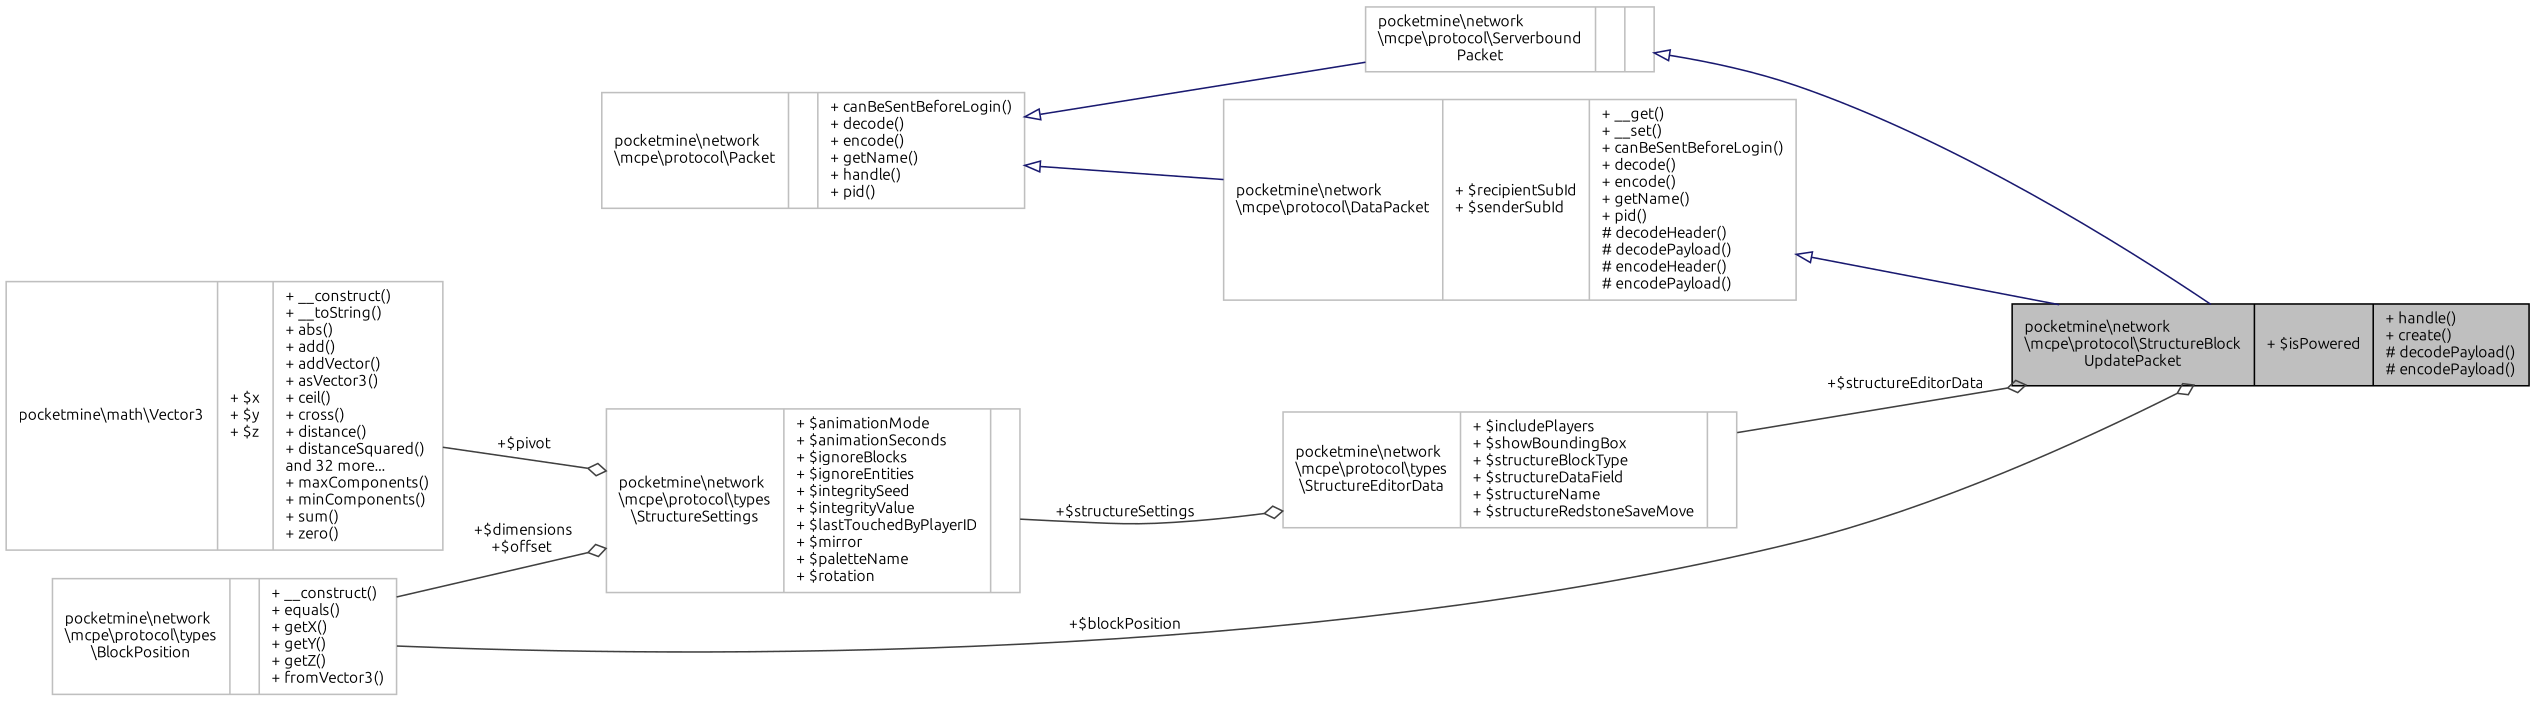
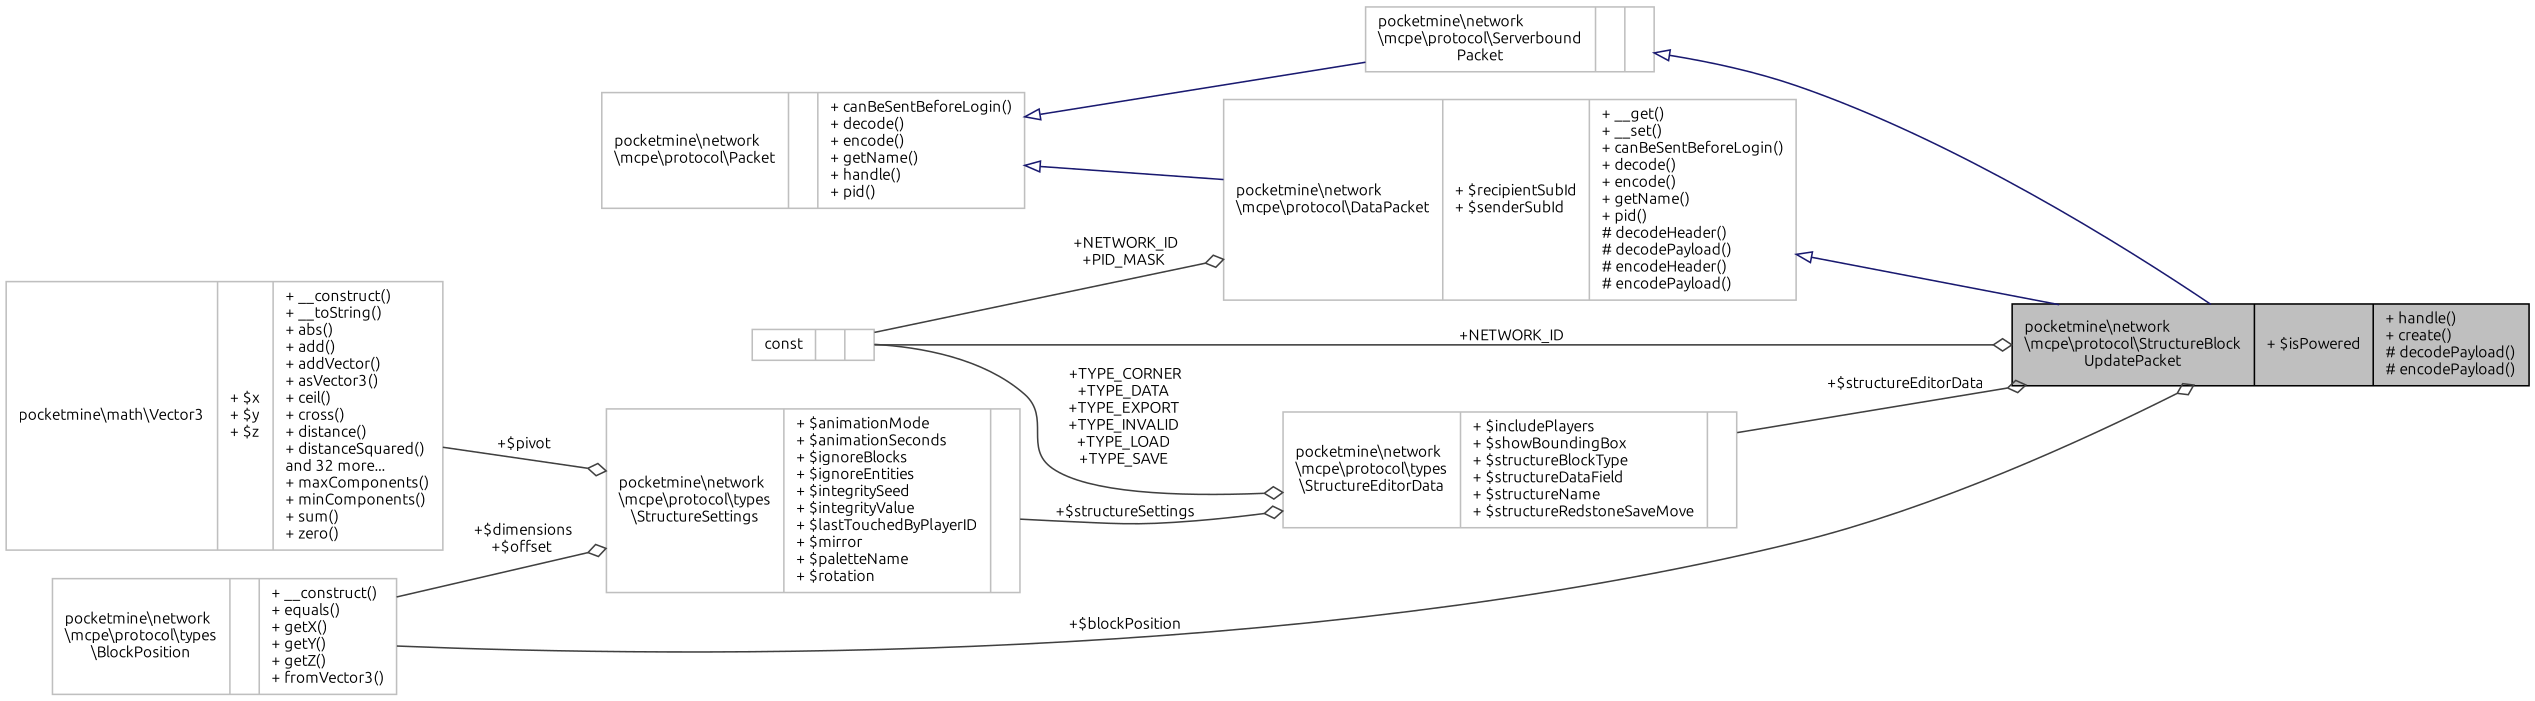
  digraph {
    rankdir=LR
    fontname=Ubuntu
    node [color=grey75 fillcolor=white fontname=Ubuntu fontsize=10 shape=record style=filled]
    edge [color=grey25 fontname=Ubuntu fontsize=10 labelfontname=Helvetica labelfontsize=10 style=solid arrowhead=odiamond]
    n1 [color=black fillcolor=grey75 fontcolor=black height=0.2 label="{pocketmine\\network\l\\mcpe\\protocol\\StructureBlock\lUpdatePacket\n|+ $isPowered\l|+ handle()\l+ create()\l# decodePayload()\l# encodePayload()\l}" width=0.4]
    n2 [height=0.2 label="{pocketmine\\network\l\\mcpe\\protocol\\DataPacket\n|+ $recipientSubId\l+ $senderSubId\l|+ __get()\l+ __set()\l+ canBeSentBeforeLogin()\l+ decode()\l+ encode()\l+ getName()\l+ pid()\l# decodeHeader()\l# decodePayload()\l# encodeHeader()\l# encodePayload()\l}" width=0.4]
    n3 [height=0.2 label="{pocketmine\\network\l\\mcpe\\protocol\\Packet\n||+ canBeSentBeforeLogin()\l+ decode()\l+ encode()\l+ getName()\l+ handle()\l+ pid()\l}" width=0.4]
    n4 [height=0.2 label="{pocketmine\\network\l\\mcpe\\protocol\\Serverbound\lPacket\n||}" width=0.4]
+   n5 [height=0.2 label="{const\n||}" width=0.4]
    n6 [height=0.2 label="{pocketmine\\network\l\\mcpe\\protocol\\types\l\\StructureEditorData\n|+ $includePlayers\l+ $showBoundingBox\l+ $structureBlockType\l+ $structureDataField\l+ $structureName\l+ $structureRedstoneSaveMove\l|}" width=0.4]
    n7 [height=0.2 label="{pocketmine\\network\l\\mcpe\\protocol\\types\l\\BlockPosition\n||+ __construct()\l+ equals()\l+ getX()\l+ getY()\l+ getZ()\l+ fromVector3()\l}" width=0.4]
    n8 [height=0.2 label="{pocketmine\\network\l\\mcpe\\protocol\\types\l\\StructureSettings\n|+ $animationMode\l+ $animationSeconds\l+ $ignoreBlocks\l+ $ignoreEntities\l+ $integritySeed\l+ $integrityValue\l+ $lastTouchedByPlayerID\l+ $mirror\l+ $paletteName\l+ $rotation\l|}" width=0.4]
    n9 [height=0.2 label="{pocketmine\\math\\Vector3\n|+ $x\l+ $y\l+ $z\l|+ __construct()\l+ __toString()\l+ abs()\l+ add()\l+ addVector()\l+ asVector3()\l+ ceil()\l+ cross()\l+ distance()\l+ distanceSquared()\land 32 more...\l+ maxComponents()\l+ minComponents()\l+ sum()\l+ zero()\l}" width=0.4]
    n2 -> n1 [arrowtail=onormal color=midnightblue dir=back arrowhead=""]
    n3 -> n2 [arrowtail=onormal color=midnightblue dir=back arrowhead=""]
    n3 -> n4 [arrowtail=onormal color=midnightblue dir=back arrowhead=""]
    n4 -> n1 [arrowtail=onormal color=midnightblue dir=back arrowhead=""]
+   n5 -> n1 [label=" +NETWORK_ID"]
+   n5 -> n2 [label=" +NETWORK_ID\n+PID_MASK"]
+   n5 -> n6 [label=" +TYPE_CORNER\n+TYPE_DATA\n+TYPE_EXPORT\n+TYPE_INVALID\n+TYPE_LOAD\n+TYPE_SAVE"]
    n6 -> n1 [label=" +$structureEditorData"]
    n7 -> n1 [label=" +$blockPosition"]
    n7 -> n8 [label=" +$dimensions\n+$offset"]
    n8 -> n6 [label=" +$structureSettings"]
    n9 -> n8 [label=" +$pivot"]
  }
